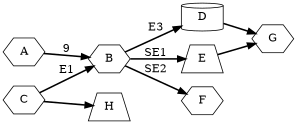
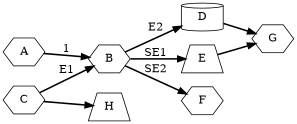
  digraph {
    rankdir=LR
    node [shape=hexagon]
    edge [style=bold]
    A
    B
    D [shape=cylinder]
    E [shape=trapezium]
    F
    C
    H [shape=trapezium]
    G
-   A -> B [label=9]
-   B -> D [label=E3]
+   A -> B [label=1]
+   B -> D [label=E2]
    B -> E [label=SE1]
    B -> F [label=SE2]
    D -> G
    E -> G
    C -> B [label=E1]
    C -> H
  }
